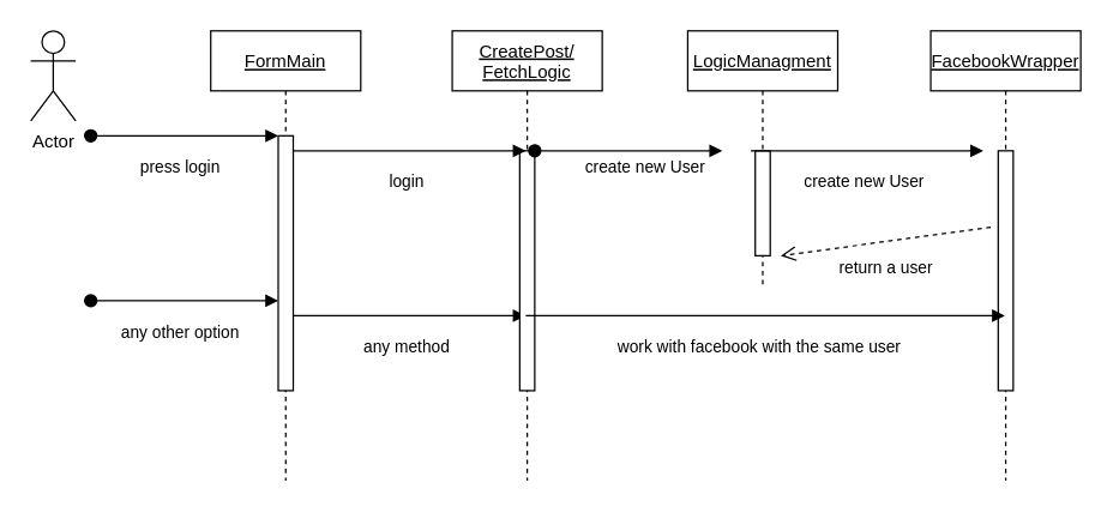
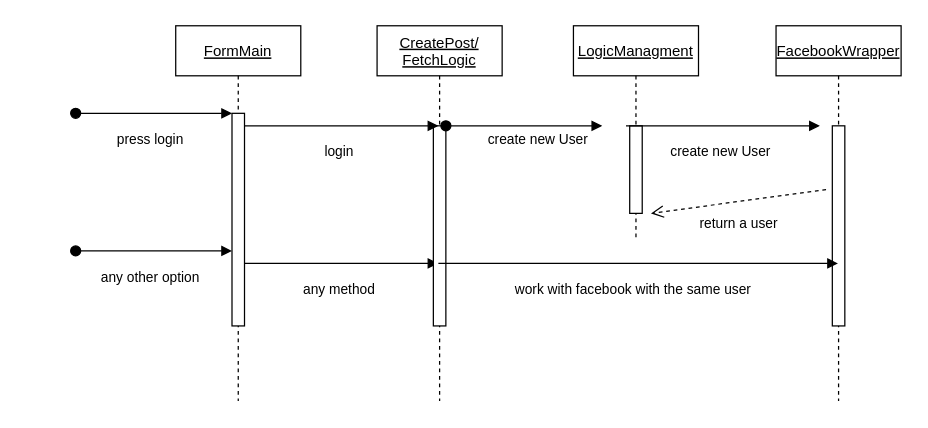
  <mxCell id="0" />
  <mxCell id="1" parent="0" />
  <mxCell id="2" value="FormMain" style="shape=umlLifeline;perimeter=lifelinePerimeter;container=1;collapsible=0;recursiveResize=0;rounded=0;shadow=0;strokeWidth=1;fontStyle=4" parent="1" vertex="1"><mxGeometry x="140" y="20" width="100" height="300" as="geometry" /></mxCell>
  <mxCell id="3" value="" style="points=[];perimeter=orthogonalPerimeter;rounded=0;shadow=0;strokeWidth=1;" parent="2" vertex="1"><mxGeometry x="45" y="70" width="10" height="170" as="geometry" /></mxCell>
  <mxCell id="4" value="press login" style="verticalAlign=bottom;startArrow=oval;endArrow=block;startSize=8;shadow=0;strokeWidth=1;" parent="2" target="3" edge="1"><mxGeometry x="-0.04" y="-30" relative="1" as="geometry"><mxPoint x="-80" y="70" as="sourcePoint" /><mxPoint as="offset" /></mxGeometry></mxCell>
  <mxCell id="5" value="any other option" style="verticalAlign=bottom;startArrow=oval;endArrow=block;startSize=8;shadow=0;strokeWidth=1;" edge="1" parent="2"><mxGeometry x="-0.04" y="-30" relative="1" as="geometry"><mxPoint x="-80" y="180" as="sourcePoint" /><mxPoint x="45" y="180" as="targetPoint" /><mxPoint as="offset" /></mxGeometry></mxCell>
  <mxCell id="6" value="any method" style="verticalAlign=bottom;endArrow=block;shadow=0;strokeWidth=1;" edge="1" parent="2"><mxGeometry x="-0.032" y="-30" relative="1" as="geometry"><mxPoint x="55" y="190" as="sourcePoint" /><mxPoint x="210" y="190" as="targetPoint" /><mxPoint x="1" as="offset" /></mxGeometry></mxCell>
  <mxCell id="7" value="CreatePost/&#10;FetchLogic" style="shape=umlLifeline;perimeter=lifelinePerimeter;container=1;collapsible=0;recursiveResize=0;rounded=0;shadow=0;strokeWidth=1;fontStyle=4" parent="1" vertex="1"><mxGeometry x="301" y="20" width="100" height="300" as="geometry" /></mxCell>
  <mxCell id="8" value="" style="points=[];perimeter=orthogonalPerimeter;rounded=0;shadow=0;strokeWidth=1;" parent="7" vertex="1"><mxGeometry x="45" y="80" width="10" height="160" as="geometry" /></mxCell>
  <mxCell id="9" value="create new User" style="verticalAlign=bottom;startArrow=oval;endArrow=block;startSize=8;shadow=0;strokeWidth=1;" edge="1" parent="7"><mxGeometry x="0.2" y="-20" relative="1" as="geometry"><mxPoint x="55" y="80" as="sourcePoint" /><mxPoint x="180" y="80" as="targetPoint" /><mxPoint x="-1" as="offset" /></mxGeometry></mxCell>
  <mxCell id="10" value="login" style="verticalAlign=bottom;endArrow=block;shadow=0;strokeWidth=1;" parent="1" source="3" edge="1"><mxGeometry x="-0.032" y="-30" relative="1" as="geometry"><mxPoint x="295" y="100" as="sourcePoint" /><mxPoint x="350" y="100" as="targetPoint" /><mxPoint x="1" as="offset" /></mxGeometry></mxCell>
  <mxCell id="11" value="FacebookWrapper" style="shape=umlLifeline;perimeter=lifelinePerimeter;container=1;collapsible=0;recursiveResize=0;rounded=0;shadow=0;strokeWidth=1;fontStyle=4" vertex="1" parent="1"><mxGeometry x="620" y="20" width="100" height="300" as="geometry" /></mxCell>
  <mxCell id="12" value="" style="points=[];perimeter=orthogonalPerimeter;rounded=0;shadow=0;strokeWidth=1;" vertex="1" parent="11"><mxGeometry x="45" y="80" width="10" height="160" as="geometry" /></mxCell>
  <mxCell id="13" value="LogicManagment" style="shape=umlLifeline;perimeter=lifelinePerimeter;container=1;collapsible=0;recursiveResize=0;rounded=0;shadow=0;strokeWidth=1;fontStyle=4" vertex="1" parent="1"><mxGeometry x="458" y="20" width="100" height="170" as="geometry" /></mxCell>
  <mxCell id="14" value="" style="points=[];perimeter=orthogonalPerimeter;rounded=0;shadow=0;strokeWidth=1;" vertex="1" parent="13"><mxGeometry x="45" y="80" width="10" height="70" as="geometry" /></mxCell>
- <mxCell id="15" value="Actor" style="shape=umlActor;verticalLabelPosition=bottom;verticalAlign=top;html=1;outlineConnect=0;" vertex="1" parent="1"><mxGeometry y="20" width="30" height="60" as="geometry" x="20" /></mxCell>
  <mxCell id="16" value="create new User" style="verticalAlign=bottom;endArrow=block;shadow=0;strokeWidth=1;" edge="1" parent="1"><mxGeometry x="-0.032" y="-30" relative="1" as="geometry"><mxPoint x="500" y="100" as="sourcePoint" /><mxPoint x="655" y="100" as="targetPoint" /><mxPoint x="1" as="offset" /></mxGeometry></mxCell>
  <mxCell id="17" value="return a user" style="html=1;verticalAlign=bottom;endArrow=open;dashed=1;endSize=8;rounded=0;" edge="1" parent="1"><mxGeometry x="0.046" y="26" relative="1" as="geometry"><mxPoint x="660" y="151" as="sourcePoint" /><mxPoint x="520" y="170" as="targetPoint" /><mxPoint as="offset" /></mxGeometry></mxCell>
  <mxCell id="18" value="work with facebook with the same user" style="verticalAlign=bottom;endArrow=block;shadow=0;strokeWidth=1;" edge="1" parent="1" target="11"><mxGeometry x="-0.032" y="-30" relative="1" as="geometry"><mxPoint x="350" y="210" as="sourcePoint" /><mxPoint x="505" y="210" as="targetPoint" /><mxPoint x="1" as="offset" /></mxGeometry></mxCell>
